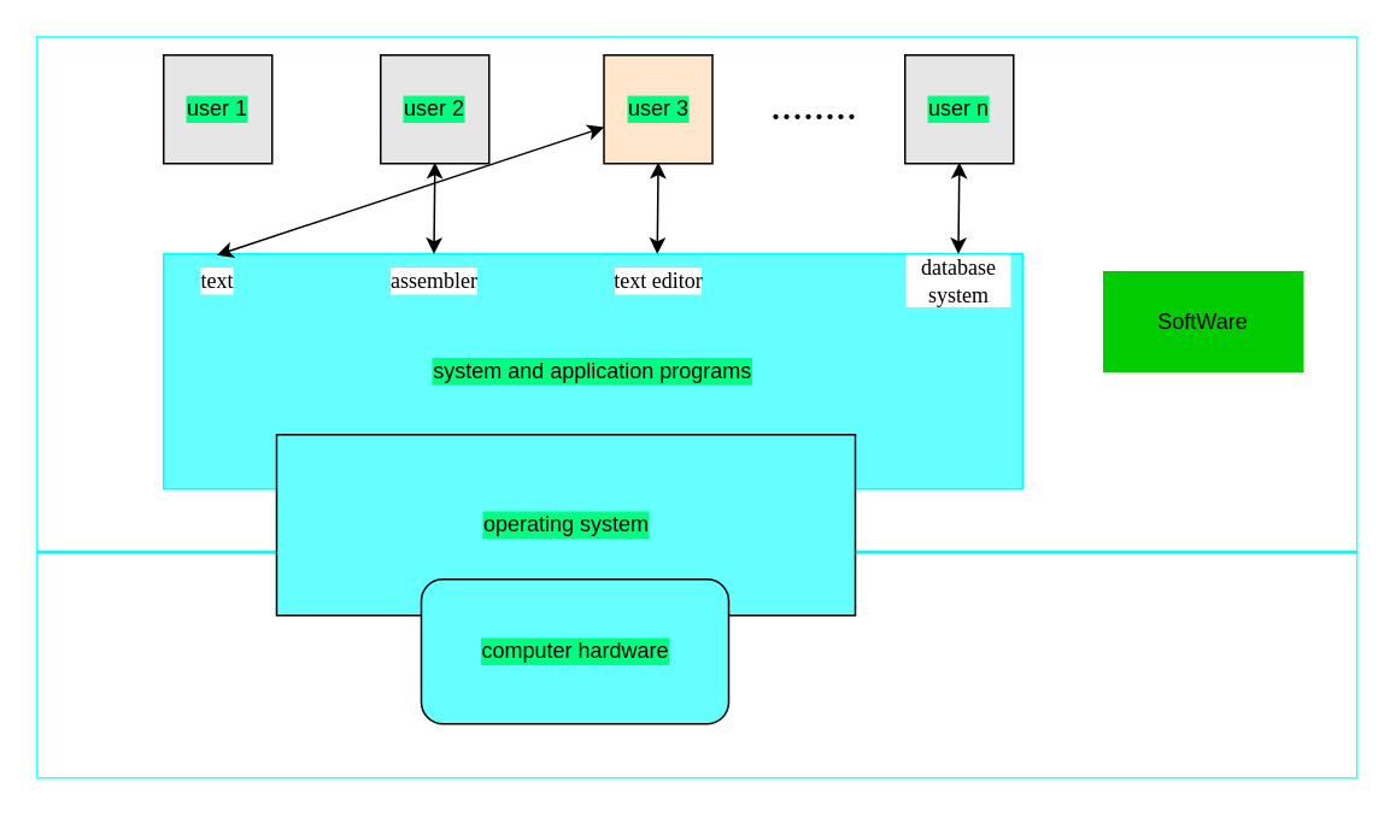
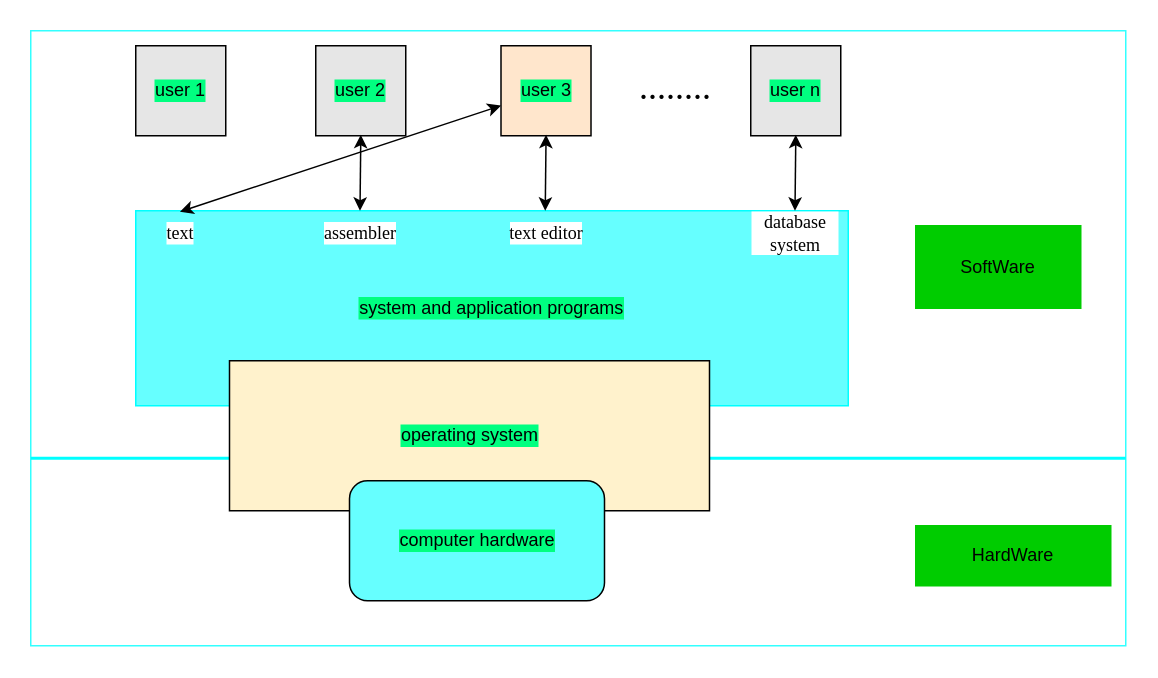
  <mxCell id="0" />
  <mxCell id="1" parent="0" />
  <mxCell id="2" value="" style="rounded=0;whiteSpace=wrap;html=1;strokeColor=#33FFFF;" vertex="1" parent="1"><mxGeometry x="20" y="20" width="730" height="410" as="geometry" /></mxCell>
  <mxCell id="3" value="" style="line;strokeWidth=2;html=1;strokeColor=#00FFFF;" vertex="1" parent="1"><mxGeometry x="20" y="300" width="730" height="10" as="geometry" /></mxCell>
+ <mxCell id="4" value="HardWare" style="rounded=0;whiteSpace=wrap;html=1;strokeColor=#00CC00;fillColor=#00CC00;" vertex="1" parent="1"><mxGeometry x="610" y="350" width="130" height="40" as="geometry" /></mxCell>
  <mxCell id="5" value="SoftWare" style="rounded=0;whiteSpace=wrap;html=1;strokeColor=#00CC00;fillColor=#00CC00;" vertex="1" parent="1"><mxGeometry x="610" y="150" width="110" height="55" as="geometry" /></mxCell>
  <mxCell id="6" value="system and application programs" style="rounded=0;whiteSpace=wrap;html=1;labelBackgroundColor=#00FF80;strokeColor=#00FFFF;fillColor=#66FFFF;" vertex="1" parent="1"><mxGeometry x="90" y="140" width="475" height="130" as="geometry" /></mxCell>
- <mxCell id="7" value="operating system" style="rounded=0;whiteSpace=wrap;html=1;labelBackgroundColor=#00FF80;strokeColor=#000000;fillColor=#66FFFF;" vertex="1" parent="1"><mxGeometry x="152.5" y="240" width="320" height="100" as="geometry" /></mxCell>
+ <mxCell id="7" value="operating system" style="rounded=0;whiteSpace=wrap;html=1;labelBackgroundColor=#00FF80;strokeColor=#000000;fillColor=#fff2cc;" vertex="1" parent="1"><mxGeometry x="152.5" y="240" width="320" height="100" as="geometry" /></mxCell>
  <mxCell id="8" value="computer hardware" style="rounded=1;whiteSpace=wrap;html=1;labelBackgroundColor=#00FF80;strokeColor=#000000;fillColor=#66FFFF;" vertex="1" parent="1"><mxGeometry x="232.5" y="320" width="170" height="80" as="geometry" /></mxCell>
  <mxCell id="9" value="user 1" style="whiteSpace=wrap;html=1;aspect=fixed;labelBackgroundColor=#00FF80;strokeColor=#000000;fillColor=#E6E6E6;" vertex="1" parent="1"><mxGeometry x="90" y="30" width="60" height="60" as="geometry" /></mxCell>
  <mxCell id="10" value="user 2" style="whiteSpace=wrap;html=1;aspect=fixed;labelBackgroundColor=#00FF80;strokeColor=#000000;fillColor=#E6E6E6;" vertex="1" parent="1"><mxGeometry x="210" y="30" width="60" height="60" as="geometry" /></mxCell>
  <mxCell id="11" value="user 3" style="whiteSpace=wrap;html=1;aspect=fixed;labelBackgroundColor=#00FF80;strokeColor=#000000;fillColor=#ffe6cc;" vertex="1" parent="1"><mxGeometry x="333.5" y="30" width="60" height="60" as="geometry" /></mxCell>
  <mxCell id="12" value="user n" style="whiteSpace=wrap;html=1;aspect=fixed;labelBackgroundColor=#00FF80;strokeColor=#000000;fillColor=#E6E6E6;" vertex="1" parent="1"><mxGeometry x="500" y="30" width="60" height="60" as="geometry" /></mxCell>
  <mxCell id="13" value="........" style="text;strokeColor=none;fillColor=none;align=left;verticalAlign=middle;spacingLeft=4;spacingRight=4;overflow=hidden;points=[[0,0.5],[1,0.5]];portConstraint=eastwest;rotatable=0;labelBackgroundColor=#FFFFFF;fontFamily=Garamond;fontSize=24;" vertex="1" parent="1"><mxGeometry x="420" y="40" width="80" height="30" as="geometry" /></mxCell>
  <mxCell id="14" value="" style="endArrow=classic;startArrow=classic;html=1;rounded=0;fontFamily=Garamond;fontSize=24;exitX=0.062;exitY=0.005;exitDx=0;exitDy=0;exitPerimeter=0;" edge="1" parent="1" source="6" target="11"><mxGeometry width="50" height="50" relative="1" as="geometry"><mxPoint x="110" y="140" as="sourcePoint" /><mxPoint x="160" y="90" as="targetPoint" /></mxGeometry></mxCell>
  <mxCell id="15" value="" style="endArrow=classic;startArrow=classic;html=1;rounded=0;fontFamily=Garamond;fontSize=24;entryX=0.5;entryY=1;entryDx=0;entryDy=0;exitX=0.062;exitY=0.005;exitDx=0;exitDy=0;exitPerimeter=0;" edge="1" parent="1"><mxGeometry width="50" height="50" relative="1" as="geometry"><mxPoint x="239.5" y="140" as="sourcePoint" /><mxPoint x="240.05" y="89.35" as="targetPoint" /></mxGeometry></mxCell>
  <mxCell id="16" value="" style="endArrow=classic;startArrow=classic;html=1;rounded=0;fontFamily=Garamond;fontSize=24;entryX=0.5;entryY=1;entryDx=0;entryDy=0;exitX=0.062;exitY=0.005;exitDx=0;exitDy=0;exitPerimeter=0;" edge="1" parent="1"><mxGeometry width="50" height="50" relative="1" as="geometry"><mxPoint x="363" y="140" as="sourcePoint" /><mxPoint x="363.55" y="89.35" as="targetPoint" /></mxGeometry></mxCell>
  <mxCell id="17" value="" style="endArrow=classic;startArrow=classic;html=1;rounded=0;fontFamily=Garamond;fontSize=24;entryX=0.5;entryY=1;entryDx=0;entryDy=0;exitX=0.062;exitY=0.005;exitDx=0;exitDy=0;exitPerimeter=0;" edge="1" parent="1"><mxGeometry width="50" height="50" relative="1" as="geometry"><mxPoint x="529.5" y="140" as="sourcePoint" /><mxPoint x="530.05" y="89.35" as="targetPoint" /></mxGeometry></mxCell>
  <mxCell id="18" value="text" style="text;html=1;strokeColor=none;fillColor=none;align=center;verticalAlign=middle;whiteSpace=wrap;rounded=0;labelBackgroundColor=#FFFFFF;fontFamily=Garamond;fontSize=12;" vertex="1" parent="1"><mxGeometry x="90" y="140" width="60" height="30" as="geometry" /></mxCell>
  <mxCell id="19" value="assembler" style="text;html=1;strokeColor=none;fillColor=none;align=center;verticalAlign=middle;whiteSpace=wrap;rounded=0;labelBackgroundColor=#FFFFFF;fontFamily=Garamond;fontSize=12;" vertex="1" parent="1"><mxGeometry x="210" y="140" width="60" height="30" as="geometry" /></mxCell>
  <mxCell id="20" value="text editor" style="text;html=1;strokeColor=none;fillColor=none;align=center;verticalAlign=middle;whiteSpace=wrap;rounded=0;labelBackgroundColor=#FFFFFF;fontFamily=Garamond;fontSize=12;" vertex="1" parent="1"><mxGeometry x="334" y="140" width="60" height="30" as="geometry" /></mxCell>
  <mxCell id="21" value="database system" style="text;html=1;strokeColor=none;fillColor=none;align=center;verticalAlign=middle;whiteSpace=wrap;rounded=0;labelBackgroundColor=#FFFFFF;fontFamily=Garamond;fontSize=12;" vertex="1" parent="1"><mxGeometry x="500" y="140" width="60" height="30" as="geometry" /></mxCell>
